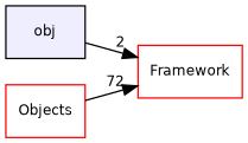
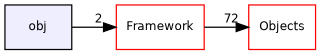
  digraph {
    compound=true
    rankdir=LR
    node [fillcolor=white fontname=Helvetica fontsize=10 shape=box style=filled color=red]
    edge [labeldistance=1.5 labelfontname=Helvetica labelfontsize=10]
    n1 [fillcolor="#eeeeff" label=obj pencolor=black color=""]
    n2 [label=Framework]
    n3 [label=Objects]
    n1 -> n2 [headlabel=2]
-   n3 -> n2 [headlabel=72]
+   n2 -> n3 [headlabel=72]
  }
